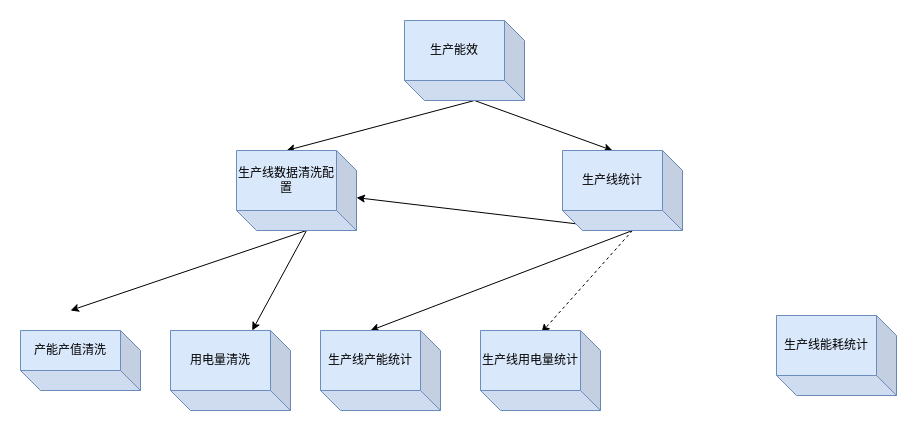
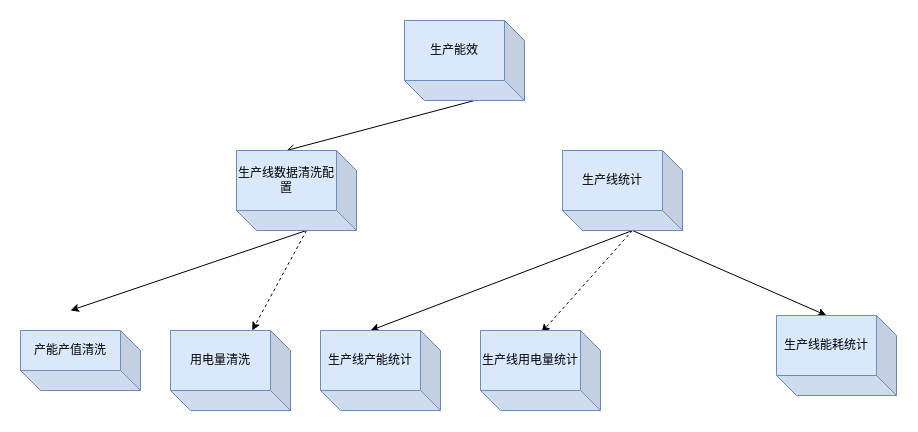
  <mxCell id="0" />
  <mxCell id="1" parent="0" />
- <mxCell id="2" style="edgeStyle=none;rounded=0;orthogonalLoop=1;jettySize=auto;html=1;exitX=0;exitY=0;exitDx=50;exitDy=0;exitPerimeter=0;entryX=0;entryY=0;entryDx=70;entryDy=80;entryPerimeter=0;" edge="1" parent="1" source="4" target="11"><mxGeometry relative="1" as="geometry" /></mxCell>
- <mxCell id="3" style="edgeStyle=none;rounded=0;orthogonalLoop=1;jettySize=auto;html=1;exitX=0;exitY=0;exitDx=50;exitDy=0;exitPerimeter=0;entryX=0;entryY=0;entryDx=70;entryDy=80;entryPerimeter=0;" edge="1" parent="1" source="4" target="8"><mxGeometry relative="1" as="geometry" /></mxCell>
+ <mxCell id="2" style="edgeStyle=none;rounded=0;orthogonalLoop=1;jettySize=auto;html=1;exitX=0;exitY=0;exitDx=50;exitDy=0;exitPerimeter=0;entryX=0;entryY=0;entryDx=70;entryDy=80;entryPerimeter=0;endArrow=open;" edge="1" parent="1" source="4" target="11"><mxGeometry relative="1" as="geometry" /></mxCell>
  <mxCell id="4" value="生产能效" style="shape=cube;whiteSpace=wrap;html=1;boundedLbl=1;backgroundOutline=1;darkOpacity=0.05;darkOpacity2=0.1;fillColor=#dae8fc;strokeColor=#6c8ebf;direction=west;" vertex="1" parent="1"><mxGeometry x="404" y="20" width="120" height="80" as="geometry" /></mxCell>
  <mxCell id="5" style="edgeStyle=none;rounded=0;orthogonalLoop=1;jettySize=auto;html=1;exitX=0;exitY=0;exitDx=50;exitDy=0;exitPerimeter=0;entryX=0;entryY=0;entryDx=70;entryDy=80;entryPerimeter=0;" edge="1" parent="1" source="8" target="14"><mxGeometry relative="1" as="geometry" /></mxCell>
  <mxCell id="6" style="edgeStyle=none;rounded=0;orthogonalLoop=1;jettySize=auto;html=1;exitX=0;exitY=0;exitDx=50;exitDy=0;exitPerimeter=0;entryX=0.492;entryY=0.975;entryDx=0;entryDy=0;entryPerimeter=0;dashed=1;" edge="1" parent="1" source="8" target="15"><mxGeometry relative="1" as="geometry" /></mxCell>
- <mxCell id="7" style="edgeStyle=none;rounded=0;orthogonalLoop=1;jettySize=auto;html=1;exitX=0;exitY=0;exitDx=50;exitDy=0;exitPerimeter=0;" edge="1" parent="1" source="8" target="11"><mxGeometry relative="1" as="geometry" /></mxCell>
+ <mxCell id="7" style="edgeStyle=none;rounded=0;orthogonalLoop=1;jettySize=auto;html=1;exitX=0;exitY=0;exitDx=50;exitDy=0;exitPerimeter=0;entryX=0;entryY=0;entryDx=70;entryDy=80;entryPerimeter=0;" edge="1" parent="1" source="8" target="16"><mxGeometry relative="1" as="geometry" /></mxCell>
  <mxCell id="8" value="生产线统计" style="shape=cube;whiteSpace=wrap;html=1;boundedLbl=1;backgroundOutline=1;darkOpacity=0.05;darkOpacity2=0.1;fillColor=#dae8fc;strokeColor=#6c8ebf;direction=west;" vertex="1" parent="1"><mxGeometry x="562" y="150" width="120" height="80" as="geometry" /></mxCell>
  <mxCell id="9" style="edgeStyle=none;rounded=0;orthogonalLoop=1;jettySize=auto;html=1;exitX=0;exitY=0;exitDx=50;exitDy=0;exitPerimeter=0;entryX=0;entryY=0;entryDx=70;entryDy=80;entryPerimeter=0;" edge="1" parent="1" source="11" target="12"><mxGeometry relative="1" as="geometry" /></mxCell>
- <mxCell id="10" style="edgeStyle=none;rounded=0;orthogonalLoop=1;jettySize=auto;html=1;exitX=0;exitY=0;exitDx=50;exitDy=0;exitPerimeter=0;" edge="1" parent="1" source="11" target="13"><mxGeometry relative="1" as="geometry" /></mxCell>
+ <mxCell id="10" style="edgeStyle=none;rounded=0;orthogonalLoop=1;jettySize=auto;html=1;exitX=0;exitY=0;exitDx=50;exitDy=0;exitPerimeter=0;dashed=1;" edge="1" parent="1" source="11" target="13"><mxGeometry relative="1" as="geometry" /></mxCell>
  <mxCell id="11" value="生产线数据清洗配置" style="shape=cube;whiteSpace=wrap;html=1;boundedLbl=1;backgroundOutline=1;darkOpacity=0.05;darkOpacity2=0.1;fillColor=#dae8fc;strokeColor=#6c8ebf;direction=west;" vertex="1" parent="1"><mxGeometry x="236" y="150" width="120" height="80" as="geometry" /></mxCell>
  <mxCell id="12" value="产能产值清洗" style="shape=cube;whiteSpace=wrap;html=1;boundedLbl=1;backgroundOutline=1;darkOpacity=0.05;darkOpacity2=0.1;fillColor=#dae8fc;strokeColor=#6c8ebf;direction=west;" vertex="1" parent="1"><mxGeometry x="20" y="330" width="120" height="60" as="geometry" /></mxCell>
  <mxCell id="13" value="用电量清洗" style="shape=cube;whiteSpace=wrap;html=1;boundedLbl=1;backgroundOutline=1;darkOpacity=0.05;darkOpacity2=0.1;fillColor=#dae8fc;strokeColor=#6c8ebf;direction=west;" vertex="1" parent="1"><mxGeometry x="170" y="330" width="120" height="80" as="geometry" /></mxCell>
  <mxCell id="14" value="生产线产能统计" style="shape=cube;whiteSpace=wrap;html=1;boundedLbl=1;backgroundOutline=1;darkOpacity=0.05;darkOpacity2=0.1;fillColor=#dae8fc;strokeColor=#6c8ebf;direction=west;" vertex="1" parent="1"><mxGeometry x="320" y="330" width="120" height="80" as="geometry" /></mxCell>
  <mxCell id="15" value="生产线用电量统计" style="shape=cube;whiteSpace=wrap;html=1;boundedLbl=1;backgroundOutline=1;darkOpacity=0.05;darkOpacity2=0.1;fillColor=#dae8fc;strokeColor=#6c8ebf;direction=west;" vertex="1" parent="1"><mxGeometry x="480" y="330" width="120" height="80" as="geometry" /></mxCell>
  <mxCell id="16" value="生产线能耗统计" style="shape=cube;whiteSpace=wrap;html=1;boundedLbl=1;backgroundOutline=1;darkOpacity=0.05;darkOpacity2=0.1;fillColor=#dae8fc;strokeColor=#6c8ebf;direction=west;" vertex="1" parent="1"><mxGeometry x="776" y="315" width="120" height="80" as="geometry" /></mxCell>
